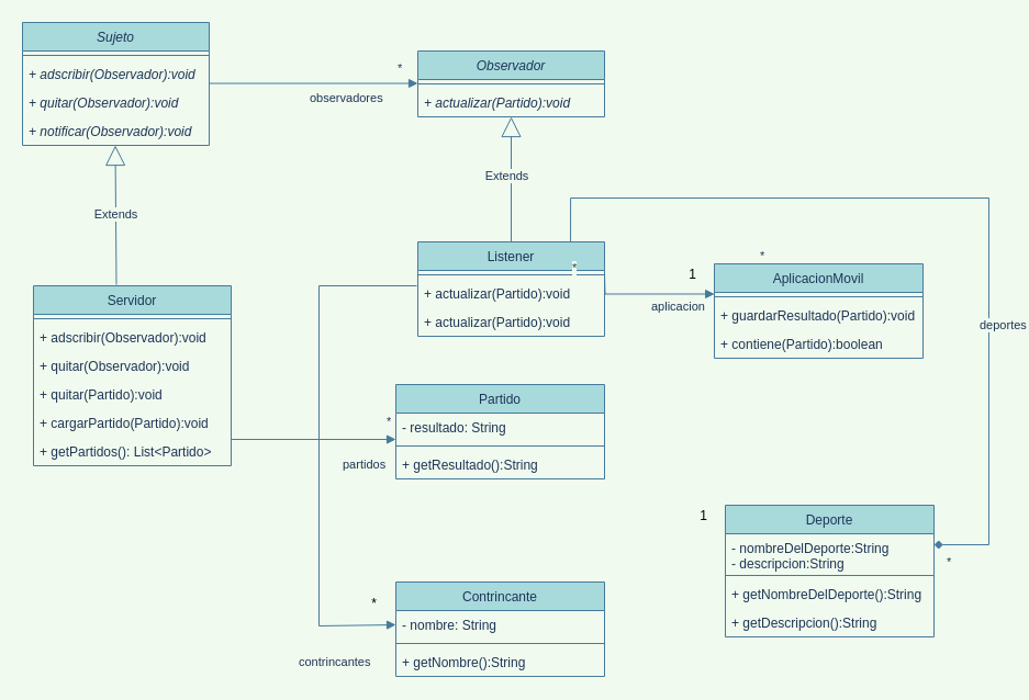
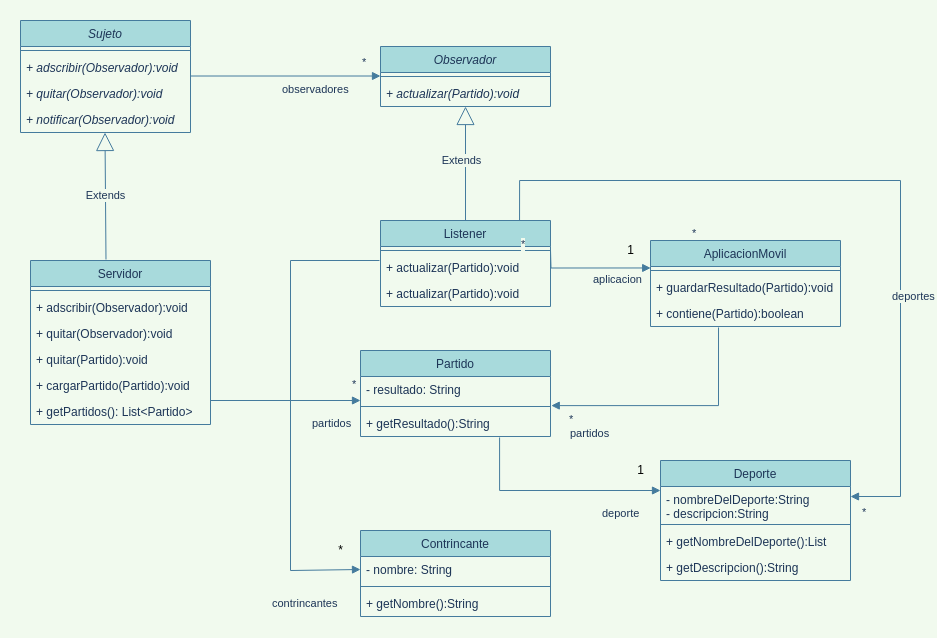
  <mxCell id="0" />
  <mxCell id="1" parent="0" />
  <mxCell id="2" value="Sujeto" style="swimlane;fontStyle=2;align=center;verticalAlign=top;childLayout=stackLayout;horizontal=1;startSize=26;horizontalStack=0;resizeParent=1;resizeParentMax=0;resizeLast=0;collapsible=1;marginBottom=0;fillColor=#A8DADC;strokeColor=#457B9D;fontColor=#1D3557;" parent="1" vertex="1"><mxGeometry x="20" y="20" width="170" height="112" as="geometry" /></mxCell>
  <mxCell id="3" value="" style="line;strokeWidth=1;fillColor=none;align=left;verticalAlign=middle;spacingTop=-1;spacingLeft=3;spacingRight=3;rotatable=0;labelPosition=right;points=[];portConstraint=eastwest;strokeColor=#457B9D;labelBackgroundColor=#F1FAEE;fontColor=#1D3557;" parent="2" vertex="1"><mxGeometry y="26" width="170" height="8" as="geometry" /></mxCell>
  <mxCell id="4" value="+ adscribir(Observador):void" style="text;strokeColor=none;fillColor=none;align=left;verticalAlign=top;spacingLeft=4;spacingRight=4;overflow=hidden;rotatable=0;points=[[0,0.5],[1,0.5]];portConstraint=eastwest;fontStyle=2;fontColor=#1D3557;" parent="2" vertex="1"><mxGeometry y="34" width="170" height="26" as="geometry" /></mxCell>
  <mxCell id="5" value="+ quitar(Observador):void" style="text;strokeColor=none;fillColor=none;align=left;verticalAlign=top;spacingLeft=4;spacingRight=4;overflow=hidden;rotatable=0;points=[[0,0.5],[1,0.5]];portConstraint=eastwest;fontStyle=2;fontColor=#1D3557;" parent="2" vertex="1"><mxGeometry y="60" width="170" height="26" as="geometry" /></mxCell>
  <mxCell id="6" value="+ notificar(Observador):void" style="text;strokeColor=none;fillColor=none;align=left;verticalAlign=top;spacingLeft=4;spacingRight=4;overflow=hidden;rotatable=0;points=[[0,0.5],[1,0.5]];portConstraint=eastwest;fontStyle=2;fontColor=#1D3557;" parent="2" vertex="1"><mxGeometry y="86" width="170" height="26" as="geometry" /></mxCell>
  <mxCell id="7" value="Servidor" style="swimlane;fontStyle=0;align=center;verticalAlign=top;childLayout=stackLayout;horizontal=1;startSize=26;horizontalStack=0;resizeParent=1;resizeParentMax=0;resizeLast=0;collapsible=1;marginBottom=0;fillColor=#A8DADC;strokeColor=#457B9D;fontColor=#1D3557;" parent="1" vertex="1"><mxGeometry x="30" y="260" width="180" height="164" as="geometry" /></mxCell>
  <mxCell id="8" value="" style="line;strokeWidth=1;fillColor=none;align=left;verticalAlign=middle;spacingTop=-1;spacingLeft=3;spacingRight=3;rotatable=0;labelPosition=right;points=[];portConstraint=eastwest;strokeColor=#457B9D;labelBackgroundColor=#F1FAEE;fontColor=#1D3557;" parent="7" vertex="1"><mxGeometry y="26" width="180" height="8" as="geometry" /></mxCell>
  <mxCell id="9" value="+ adscribir(Observador):void" style="text;strokeColor=none;fillColor=none;align=left;verticalAlign=top;spacingLeft=4;spacingRight=4;overflow=hidden;rotatable=0;points=[[0,0.5],[1,0.5]];portConstraint=eastwest;fontColor=#1D3557;" parent="7" vertex="1"><mxGeometry y="34" width="180" height="26" as="geometry" /></mxCell>
  <mxCell id="10" value="+ quitar(Observador):void" style="text;strokeColor=none;fillColor=none;align=left;verticalAlign=top;spacingLeft=4;spacingRight=4;overflow=hidden;rotatable=0;points=[[0,0.5],[1,0.5]];portConstraint=eastwest;fontColor=#1D3557;" parent="7" vertex="1"><mxGeometry y="60" width="180" height="26" as="geometry" /></mxCell>
  <mxCell id="11" value="+ quitar(Partido):void" style="text;strokeColor=none;fillColor=none;align=left;verticalAlign=top;spacingLeft=4;spacingRight=4;overflow=hidden;rotatable=0;points=[[0,0.5],[1,0.5]];portConstraint=eastwest;fontColor=#1D3557;" parent="7" vertex="1"><mxGeometry y="86" width="180" height="26" as="geometry" /></mxCell>
  <mxCell id="12" value="+ cargarPartido(Partido):void" style="text;strokeColor=none;fillColor=none;align=left;verticalAlign=top;spacingLeft=4;spacingRight=4;overflow=hidden;rotatable=0;points=[[0,0.5],[1,0.5]];portConstraint=eastwest;fontColor=#1D3557;" parent="7" vertex="1"><mxGeometry y="112" width="180" height="26" as="geometry" /></mxCell>
  <mxCell id="13" value="+ getPartidos(): List&lt;Partido&gt;" style="text;strokeColor=none;fillColor=none;align=left;verticalAlign=top;spacingLeft=4;spacingRight=4;overflow=hidden;rotatable=0;points=[[0,0.5],[1,0.5]];portConstraint=eastwest;fontColor=#1D3557;" parent="7" vertex="1"><mxGeometry y="138" width="180" height="26" as="geometry" /></mxCell>
  <mxCell id="14" value="Observador" style="swimlane;fontStyle=2;align=center;verticalAlign=top;childLayout=stackLayout;horizontal=1;startSize=26;horizontalStack=0;resizeParent=1;resizeParentMax=0;resizeLast=0;collapsible=1;marginBottom=0;fillColor=#A8DADC;strokeColor=#457B9D;fontColor=#1D3557;" parent="1" vertex="1"><mxGeometry x="380" y="46" width="170" height="60" as="geometry" /></mxCell>
  <mxCell id="15" value="" style="line;strokeWidth=1;fillColor=none;align=left;verticalAlign=middle;spacingTop=-1;spacingLeft=3;spacingRight=3;rotatable=0;labelPosition=right;points=[];portConstraint=eastwest;strokeColor=#457B9D;labelBackgroundColor=#F1FAEE;fontColor=#1D3557;" parent="14" vertex="1"><mxGeometry y="26" width="170" height="8" as="geometry" /></mxCell>
  <mxCell id="16" value="+ actualizar(Partido):void" style="text;strokeColor=none;fillColor=none;align=left;verticalAlign=top;spacingLeft=4;spacingRight=4;overflow=hidden;rotatable=0;points=[[0,0.5],[1,0.5]];portConstraint=eastwest;fontStyle=2;fontColor=#1D3557;" parent="14" vertex="1"><mxGeometry y="34" width="170" height="26" as="geometry" /></mxCell>
  <mxCell id="17" value="observadores" style="endArrow=block;endFill=1;html=1;edgeStyle=orthogonalEdgeStyle;align=left;verticalAlign=top;rounded=0;entryX=0;entryY=0.231;entryDx=0;entryDy=0;entryPerimeter=0;labelBackgroundColor=#F1FAEE;strokeColor=#457B9D;fontColor=#1D3557;" parent="1" edge="1"><mxGeometry x="-0.053" relative="1" as="geometry"><mxPoint x="190" y="75.5" as="sourcePoint" /><mxPoint x="380" y="75.506" as="targetPoint" /><mxPoint as="offset" /></mxGeometry></mxCell>
  <mxCell id="18" value="*" style="edgeLabel;resizable=0;html=1;align=left;verticalAlign=bottom;labelBackgroundColor=#F1FAEE;fontColor=#1D3557;" parent="17" connectable="0" vertex="1"><mxGeometry x="-1" relative="1" as="geometry"><mxPoint x="170" y="-6" as="offset" /></mxGeometry></mxCell>
  <mxCell id="19" value="Listener" style="swimlane;fontStyle=0;align=center;verticalAlign=top;childLayout=stackLayout;horizontal=1;startSize=26;horizontalStack=0;resizeParent=1;resizeParentMax=0;resizeLast=0;collapsible=1;marginBottom=0;fillColor=#A8DADC;strokeColor=#457B9D;fontColor=#1D3557;" parent="1" vertex="1"><mxGeometry x="380" y="220" width="170" height="86" as="geometry" /></mxCell>
  <mxCell id="20" value="" style="line;strokeWidth=1;fillColor=none;align=left;verticalAlign=middle;spacingTop=-1;spacingLeft=3;spacingRight=3;rotatable=0;labelPosition=right;points=[];portConstraint=eastwest;strokeColor=#457B9D;labelBackgroundColor=#F1FAEE;fontColor=#1D3557;" parent="19" vertex="1"><mxGeometry y="26" width="170" height="8" as="geometry" /></mxCell>
  <mxCell id="21" value="+ actualizar(Partido):void" style="text;strokeColor=none;fillColor=none;align=left;verticalAlign=top;spacingLeft=4;spacingRight=4;overflow=hidden;rotatable=0;points=[[0,0.5],[1,0.5]];portConstraint=eastwest;fontColor=#1D3557;" parent="19" vertex="1"><mxGeometry y="34" width="170" height="26" as="geometry" /></mxCell>
  <mxCell id="22" value="+ actualizar(Partido):void" style="text;strokeColor=none;fillColor=none;align=left;verticalAlign=top;spacingLeft=4;spacingRight=4;overflow=hidden;rotatable=0;points=[[0,0.5],[1,0.5]];portConstraint=eastwest;fontColor=#1D3557;" vertex="1" parent="19"><mxGeometry y="60" width="170" height="26" as="geometry" /></mxCell>
  <mxCell id="23" value="Extends" style="endArrow=block;endSize=16;endFill=0;html=1;rounded=0;exitX=0.441;exitY=0;exitDx=0;exitDy=0;exitPerimeter=0;entryX=0.494;entryY=1.038;entryDx=0;entryDy=0;entryPerimeter=0;labelBackgroundColor=#F1FAEE;strokeColor=#457B9D;fontColor=#1D3557;" parent="1" edge="1"><mxGeometry width="160" relative="1" as="geometry"><mxPoint x="105.49" y="259.01" as="sourcePoint" /><mxPoint x="104.5" y="131.998" as="targetPoint" /></mxGeometry></mxCell>
  <mxCell id="24" value="Extends" style="endArrow=block;endSize=16;endFill=0;html=1;rounded=0;exitX=0.5;exitY=0;exitDx=0;exitDy=0;entryX=0.5;entryY=1;entryDx=0;entryDy=0;entryPerimeter=0;labelBackgroundColor=#F1FAEE;strokeColor=#457B9D;fontColor=#1D3557;" parent="1" source="19" target="16" edge="1"><mxGeometry x="0.061" y="4" width="160" relative="1" as="geometry"><mxPoint x="394" y="150" as="sourcePoint" /><mxPoint x="554" y="150" as="targetPoint" /><mxPoint as="offset" /></mxGeometry></mxCell>
  <mxCell id="25" value="Partido" style="swimlane;fontStyle=0;align=center;verticalAlign=top;childLayout=stackLayout;horizontal=1;startSize=26;horizontalStack=0;resizeParent=1;resizeParentMax=0;resizeLast=0;collapsible=1;marginBottom=0;fillColor=#A8DADC;strokeColor=#457B9D;fontColor=#1D3557;" parent="1" vertex="1"><mxGeometry x="360" y="350" width="190" height="86" as="geometry" /></mxCell>
  <mxCell id="26" value="- resultado: String&#10;" style="text;strokeColor=none;fillColor=none;align=left;verticalAlign=top;spacingLeft=4;spacingRight=4;overflow=hidden;rotatable=0;points=[[0,0.5],[1,0.5]];portConstraint=eastwest;fontColor=#1D3557;" parent="25" vertex="1"><mxGeometry y="26" width="190" height="26" as="geometry" /></mxCell>
  <mxCell id="27" value="" style="line;strokeWidth=1;fillColor=none;align=left;verticalAlign=middle;spacingTop=-1;spacingLeft=3;spacingRight=3;rotatable=0;labelPosition=right;points=[];portConstraint=eastwest;strokeColor=#457B9D;labelBackgroundColor=#F1FAEE;fontColor=#1D3557;" parent="25" vertex="1"><mxGeometry y="52" width="190" height="8" as="geometry" /></mxCell>
  <mxCell id="28" value="+ getResultado():String" style="text;strokeColor=none;fillColor=none;align=left;verticalAlign=top;spacingLeft=4;spacingRight=4;overflow=hidden;rotatable=0;points=[[0,0.5],[1,0.5]];portConstraint=eastwest;fontColor=#1D3557;" parent="25" vertex="1"><mxGeometry y="60" width="190" height="26" as="geometry" /></mxCell>
  <mxCell id="29" value="partidos" style="endArrow=block;endFill=1;html=1;edgeStyle=orthogonalEdgeStyle;align=left;verticalAlign=top;rounded=0;labelBackgroundColor=#F1FAEE;strokeColor=#457B9D;fontColor=#1D3557;" parent="1" edge="1"><mxGeometry x="0.333" y="-10" relative="1" as="geometry"><mxPoint x="210" y="400" as="sourcePoint" /><mxPoint x="360" y="400" as="targetPoint" /><mxPoint as="offset" /></mxGeometry></mxCell>
  <mxCell id="30" value="*" style="edgeLabel;resizable=0;html=1;align=left;verticalAlign=bottom;labelBackgroundColor=#F1FAEE;fontColor=#1D3557;" parent="29" connectable="0" vertex="1"><mxGeometry x="-1" relative="1" as="geometry"><mxPoint x="140" y="-8" as="offset" /></mxGeometry></mxCell>
+ <mxCell id="31" value="partidos" style="endArrow=block;endFill=1;html=1;edgeStyle=orthogonalEdgeStyle;align=left;verticalAlign=top;rounded=0;entryX=1.004;entryY=-0.188;entryDx=0;entryDy=0;labelBackgroundColor=#F1FAEE;strokeColor=#457B9D;fontColor=#1D3557;entryPerimeter=0;exitX=0.358;exitY=1.038;exitDx=0;exitDy=0;exitPerimeter=0;" parent="1" source="40" target="28" edge="1"><mxGeometry x="0.858" y="15" relative="1" as="geometry"><mxPoint x="710" y="280" as="sourcePoint" /><mxPoint x="710" y="350" as="targetPoint" /><mxPoint as="offset" /><Array as="points"><mxPoint x="718" y="405" /></Array></mxGeometry></mxCell>
+ <mxCell id="32" value="*" style="edgeLabel;resizable=0;html=1;align=left;verticalAlign=bottom;labelBackgroundColor=#F1FAEE;fontColor=#1D3557;" parent="31" connectable="0" vertex="1"><mxGeometry x="-1" relative="1" as="geometry"><mxPoint x="-151" y="100" as="offset" /></mxGeometry></mxCell>
  <mxCell id="33" value="Contrincante" style="swimlane;fontStyle=0;align=center;verticalAlign=top;childLayout=stackLayout;horizontal=1;startSize=26;horizontalStack=0;resizeParent=1;resizeParentMax=0;resizeLast=0;collapsible=1;marginBottom=0;fillColor=#A8DADC;strokeColor=#457B9D;fontColor=#1D3557;" parent="1" vertex="1"><mxGeometry x="360" y="530" width="190" height="86" as="geometry" /></mxCell>
  <mxCell id="34" value="- nombre: String" style="text;strokeColor=none;fillColor=none;align=left;verticalAlign=top;spacingLeft=4;spacingRight=4;overflow=hidden;rotatable=0;points=[[0,0.5],[1,0.5]];portConstraint=eastwest;fontColor=#1D3557;" parent="33" vertex="1"><mxGeometry y="26" width="190" height="26" as="geometry" /></mxCell>
  <mxCell id="35" value="" style="line;strokeWidth=1;fillColor=none;align=left;verticalAlign=middle;spacingTop=-1;spacingLeft=3;spacingRight=3;rotatable=0;labelPosition=right;points=[];portConstraint=eastwest;strokeColor=#457B9D;labelBackgroundColor=#F1FAEE;fontColor=#1D3557;" parent="33" vertex="1"><mxGeometry y="52" width="190" height="8" as="geometry" /></mxCell>
  <mxCell id="36" value="+ getNombre():String" style="text;strokeColor=none;fillColor=none;align=left;verticalAlign=top;spacingLeft=4;spacingRight=4;overflow=hidden;rotatable=0;points=[[0,0.5],[1,0.5]];portConstraint=eastwest;fontColor=#1D3557;" parent="33" vertex="1"><mxGeometry y="60" width="190" height="26" as="geometry" /></mxCell>
  <mxCell id="37" value="AplicacionMovil" style="swimlane;fontStyle=0;align=center;verticalAlign=top;childLayout=stackLayout;horizontal=1;startSize=26;horizontalStack=0;resizeParent=1;resizeParentMax=0;resizeLast=0;collapsible=1;marginBottom=0;fillColor=#A8DADC;strokeColor=#457B9D;fontColor=#1D3557;" parent="1" vertex="1"><mxGeometry x="650" y="240" width="190" height="86" as="geometry" /></mxCell>
  <mxCell id="38" value="" style="line;strokeWidth=1;fillColor=none;align=left;verticalAlign=middle;spacingTop=-1;spacingLeft=3;spacingRight=3;rotatable=0;labelPosition=right;points=[];portConstraint=eastwest;strokeColor=#457B9D;labelBackgroundColor=#F1FAEE;fontColor=#1D3557;" parent="37" vertex="1"><mxGeometry y="26" width="190" height="8" as="geometry" /></mxCell>
  <mxCell id="39" value="+ guardarResultado(Partido):void" style="text;strokeColor=none;fillColor=none;align=left;verticalAlign=top;spacingLeft=4;spacingRight=4;overflow=hidden;rotatable=0;points=[[0,0.5],[1,0.5]];portConstraint=eastwest;fontColor=#1D3557;" parent="37" vertex="1"><mxGeometry y="34" width="190" height="26" as="geometry" /></mxCell>
  <mxCell id="40" value="+ contiene(Partido):boolean" style="text;strokeColor=none;fillColor=none;align=left;verticalAlign=top;spacingLeft=4;spacingRight=4;overflow=hidden;rotatable=0;points=[[0,0.5],[1,0.5]];portConstraint=eastwest;fontColor=#1D3557;" vertex="1" parent="37"><mxGeometry y="60" width="190" height="26" as="geometry" /></mxCell>
  <mxCell id="41" value="aplicacion" style="endArrow=block;endFill=1;html=1;edgeStyle=orthogonalEdgeStyle;align=left;verticalAlign=top;rounded=0;labelBackgroundColor=#F1FAEE;strokeColor=#457B9D;fontColor=#1D3557;entryX=0.001;entryY=0.184;entryDx=0;entryDy=0;entryPerimeter=0;" parent="1" target="38" edge="1"><mxGeometry y="2" relative="1" as="geometry"><mxPoint x="550" y="249.41" as="sourcePoint" /><mxPoint x="610" y="249.41" as="targetPoint" /><mxPoint y="1" as="offset" /></mxGeometry></mxCell>
  <mxCell id="42" value="*" style="edgeLabel;resizable=0;html=1;align=left;verticalAlign=bottom;labelBackgroundColor=#F1FAEE;fontColor=#1D3557;" parent="41" connectable="0" vertex="1"><mxGeometry x="-1" relative="1" as="geometry"><mxPoint x="140" y="-8" as="offset" /></mxGeometry></mxCell>
  <mxCell id="43" value="1" style="text;html=1;align=center;verticalAlign=middle;resizable=0;points=[];autosize=1;strokeColor=none;fillColor=none;" parent="1" vertex="1"><mxGeometry x="615" y="235" width="30" height="30" as="geometry" /></mxCell>
  <mxCell id="44" value="Deporte" style="swimlane;fontStyle=0;align=center;verticalAlign=top;childLayout=stackLayout;horizontal=1;startSize=26;horizontalStack=0;resizeParent=1;resizeParentMax=0;resizeLast=0;collapsible=1;marginBottom=0;fillColor=#A8DADC;strokeColor=#457B9D;fontColor=#1D3557;" parent="1" vertex="1"><mxGeometry x="660" y="460" width="190" height="120" as="geometry" /></mxCell>
  <mxCell id="45" value="- nombreDelDeporte:String&#10;- descripcion:String&#10;" style="text;strokeColor=none;fillColor=none;align=left;verticalAlign=top;spacingLeft=4;spacingRight=4;overflow=hidden;rotatable=0;points=[[0,0.5],[1,0.5]];portConstraint=eastwest;fontColor=#1D3557;" parent="44" vertex="1"><mxGeometry y="26" width="190" height="34" as="geometry" /></mxCell>
  <mxCell id="46" value="" style="line;strokeWidth=1;fillColor=none;align=left;verticalAlign=middle;spacingTop=-1;spacingLeft=3;spacingRight=3;rotatable=0;labelPosition=right;points=[];portConstraint=eastwest;strokeColor=#457B9D;labelBackgroundColor=#F1FAEE;fontColor=#1D3557;" parent="44" vertex="1"><mxGeometry y="60" width="190" height="8" as="geometry" /></mxCell>
- <mxCell id="47" value="+ getNombreDelDeporte():String" style="text;strokeColor=none;fillColor=none;align=left;verticalAlign=top;spacingLeft=4;spacingRight=4;overflow=hidden;rotatable=0;points=[[0,0.5],[1,0.5]];portConstraint=eastwest;fontColor=#1D3557;" parent="44" vertex="1"><mxGeometry y="68" width="190" height="26" as="geometry" /></mxCell>
+ <mxCell id="47" value="+ getNombreDelDeporte():List" style="text;strokeColor=none;fillColor=none;align=left;verticalAlign=top;spacingLeft=4;spacingRight=4;overflow=hidden;rotatable=0;points=[[0,0.5],[1,0.5]];portConstraint=eastwest;fontColor=#1D3557;" parent="44" vertex="1"><mxGeometry y="68" width="190" height="26" as="geometry" /></mxCell>
  <mxCell id="48" value="+ getDescripcion():String" style="text;strokeColor=none;fillColor=none;align=left;verticalAlign=top;spacingLeft=4;spacingRight=4;overflow=hidden;rotatable=0;points=[[0,0.5],[1,0.5]];portConstraint=eastwest;fontColor=#1D3557;" parent="44" vertex="1"><mxGeometry y="94" width="190" height="26" as="geometry" /></mxCell>
+ <mxCell id="49" value="deporte" style="endArrow=block;endFill=1;html=1;edgeStyle=orthogonalEdgeStyle;align=left;verticalAlign=top;rounded=0;labelBackgroundColor=#F1FAEE;strokeColor=#457B9D;fontColor=#1D3557;entryX=0;entryY=0.118;entryDx=0;entryDy=0;entryPerimeter=0;exitX=0.732;exitY=1.038;exitDx=0;exitDy=0;exitPerimeter=0;" parent="1" source="28" target="45" edge="1"><mxGeometry x="0.439" y="-10" relative="1" as="geometry"><mxPoint x="530" y="470.01" as="sourcePoint" /><mxPoint x="630.19" y="488.072" as="targetPoint" /><mxPoint as="offset" /></mxGeometry></mxCell>
  <mxCell id="50" value="1" style="text;html=1;align=center;verticalAlign=middle;resizable=0;points=[];autosize=1;strokeColor=none;fillColor=none;" parent="1" vertex="1"><mxGeometry x="625" y="455" width="30" height="30" as="geometry" /></mxCell>
  <mxCell id="51" value="contrincantes" style="endArrow=block;endFill=1;html=1;edgeStyle=orthogonalEdgeStyle;align=left;verticalAlign=top;rounded=0;labelBackgroundColor=#F1FAEE;strokeColor=#457B9D;fontColor=#1D3557;exitX=-0.006;exitY=0.231;exitDx=0;exitDy=0;exitPerimeter=0;entryX=0;entryY=0.5;entryDx=0;entryDy=0;" parent="1" source="21" target="34" edge="1"><mxGeometry x="0.702" y="-28" relative="1" as="geometry"><mxPoint x="230" y="300" as="sourcePoint" /><mxPoint x="320" y="570" as="targetPoint" /><mxPoint x="-20" y="-8" as="offset" /><Array as="points"><mxPoint x="290" y="260" /><mxPoint x="290" y="570" /></Array></mxGeometry></mxCell>
  <mxCell id="52" value="*" style="edgeLabel;resizable=0;html=1;align=left;verticalAlign=bottom;labelBackgroundColor=#F1FAEE;fontColor=#1D3557;" parent="51" connectable="0" vertex="1"><mxGeometry x="-1" relative="1" as="geometry"><mxPoint x="140" y="-8" as="offset" /></mxGeometry></mxCell>
  <mxCell id="53" value="*" style="text;html=1;align=center;verticalAlign=middle;resizable=0;points=[];autosize=1;strokeColor=none;fillColor=none;" parent="1" vertex="1"><mxGeometry x="325" y="535" width="30" height="30" as="geometry" /></mxCell>
- <mxCell id="54" value="deportes" style="endArrow=diamond;endFill=1;html=1;edgeStyle=orthogonalEdgeStyle;align=left;verticalAlign=top;rounded=0;labelBackgroundColor=#F1FAEE;strokeColor=#457B9D;fontColor=#1D3557;exitX=0.818;exitY=0;exitDx=0;exitDy=0;exitPerimeter=0;entryX=1;entryY=0.294;entryDx=0;entryDy=0;entryPerimeter=0;" parent="1" source="19" target="45" edge="1"><mxGeometry x="0.333" y="-10" relative="1" as="geometry"><mxPoint x="520" y="210" as="sourcePoint" /><mxPoint x="900" y="500" as="targetPoint" /><mxPoint as="offset" /><Array as="points"><mxPoint x="519" y="180" /><mxPoint x="900" y="180" /><mxPoint x="900" y="496" /></Array></mxGeometry></mxCell>
+ <mxCell id="54" value="deportes" style="endArrow=block;endFill=1;html=1;edgeStyle=orthogonalEdgeStyle;align=left;verticalAlign=top;rounded=0;labelBackgroundColor=#F1FAEE;strokeColor=#457B9D;fontColor=#1D3557;exitX=0.818;exitY=0;exitDx=0;exitDy=0;exitPerimeter=0;entryX=1;entryY=0.294;entryDx=0;entryDy=0;entryPerimeter=0;" parent="1" source="19" target="45" edge="1"><mxGeometry x="0.333" y="-10" relative="1" as="geometry"><mxPoint x="520" y="210" as="sourcePoint" /><mxPoint x="900" y="500" as="targetPoint" /><mxPoint as="offset" /><Array as="points"><mxPoint x="519" y="180" /><mxPoint x="900" y="180" /><mxPoint x="900" y="496" /></Array></mxGeometry></mxCell>
  <mxCell id="55" value="*" style="edgeLabel;resizable=0;html=1;align=left;verticalAlign=bottom;labelBackgroundColor=#F1FAEE;fontColor=#1D3557;" parent="54" connectable="0" vertex="1"><mxGeometry x="-1" relative="1" as="geometry"><mxPoint x="341" y="300" as="offset" /></mxGeometry></mxCell>
